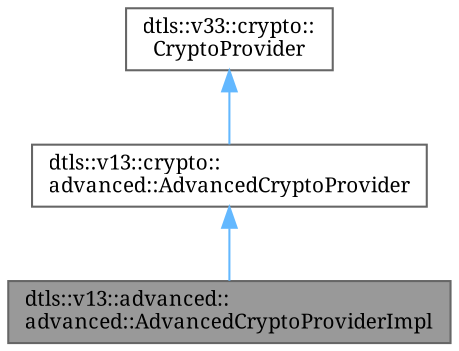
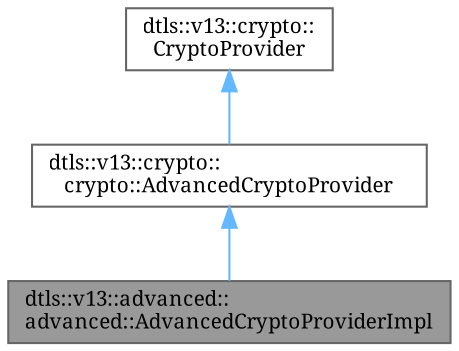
  digraph {
    fontname="Noto Serif"
    node [color=gray40 fillcolor=white fontname="Noto Serif" fontsize=10 shape=box style=filled]
    edge [color=steelblue1 dir=back fontname="Noto Serif" fontsize=10 labelfontname=Helvetica labelfontsize=10 style=solid]
    n1 [fillcolor=grey60 fontcolor=black height=0.2 label="dtls::v13::advanced::\ladvanced::AdvancedCryptoProviderImpl" width=0.4]
-   n2 [height=0.2 label="dtls::v13::crypto::\ladvanced::AdvancedCryptoProvider" width=0.4]
-   n3 [height=0.2 label="dtls::v33::crypto::\lCryptoProvider" width=0.4]
+   n2 [height=0.2 label="dtls::v13::crypto::\lcrypto::AdvancedCryptoProvider" width=0.4]
+   n3 [height=0.2 label="dtls::v13::crypto::\lCryptoProvider" width=0.4]
    n2 -> n1
    n3 -> n2
  }
